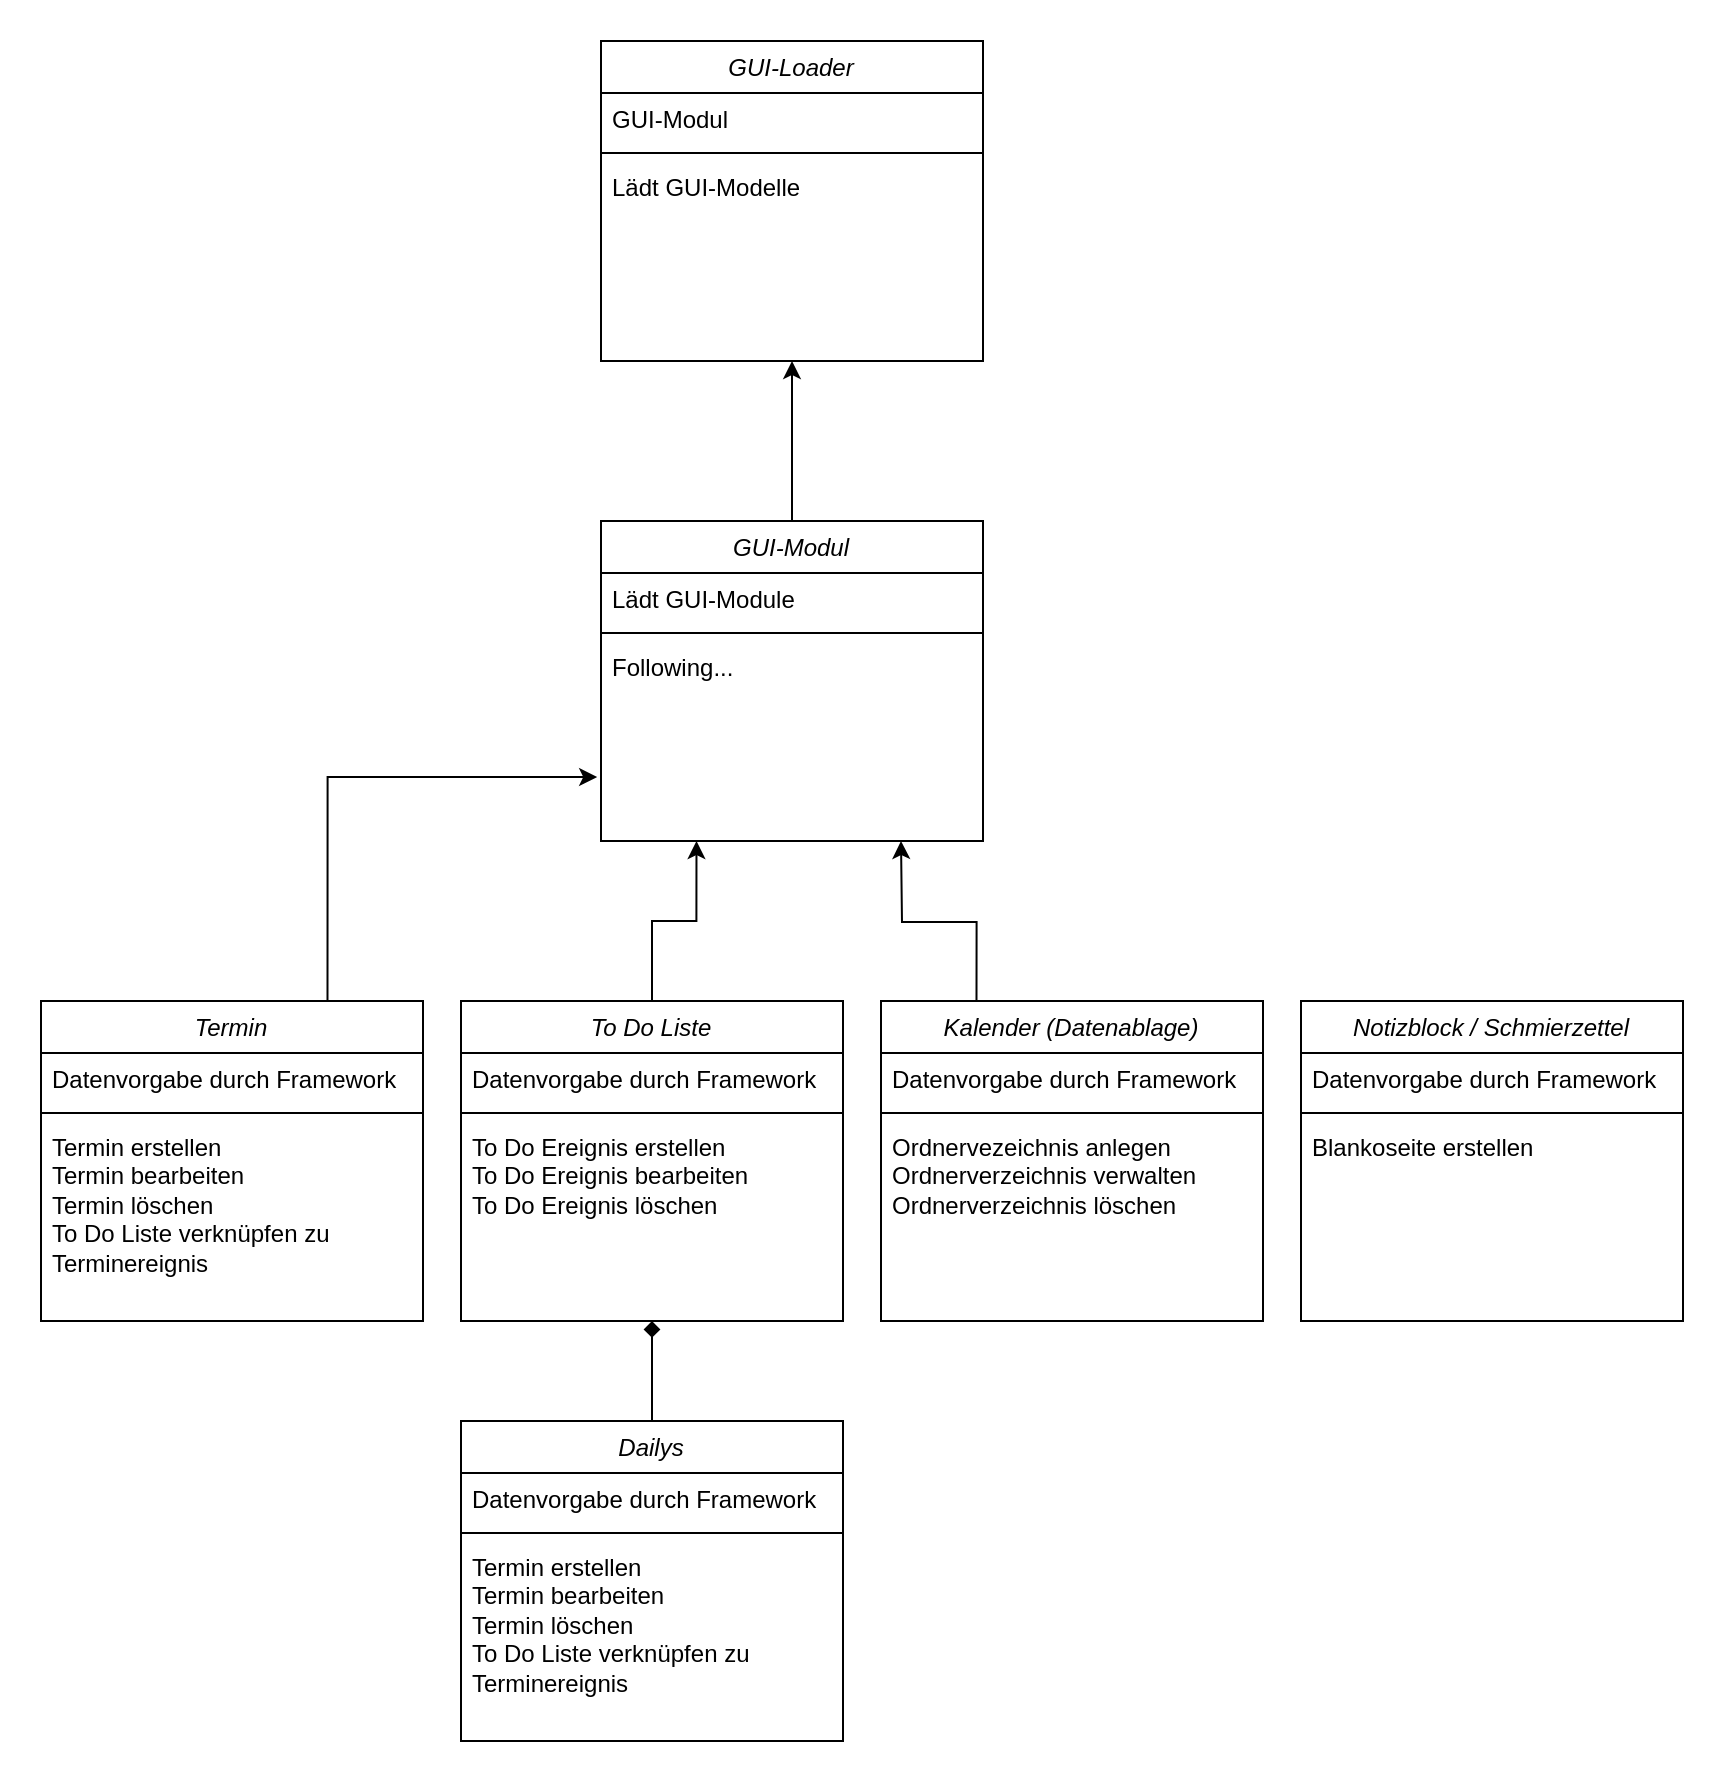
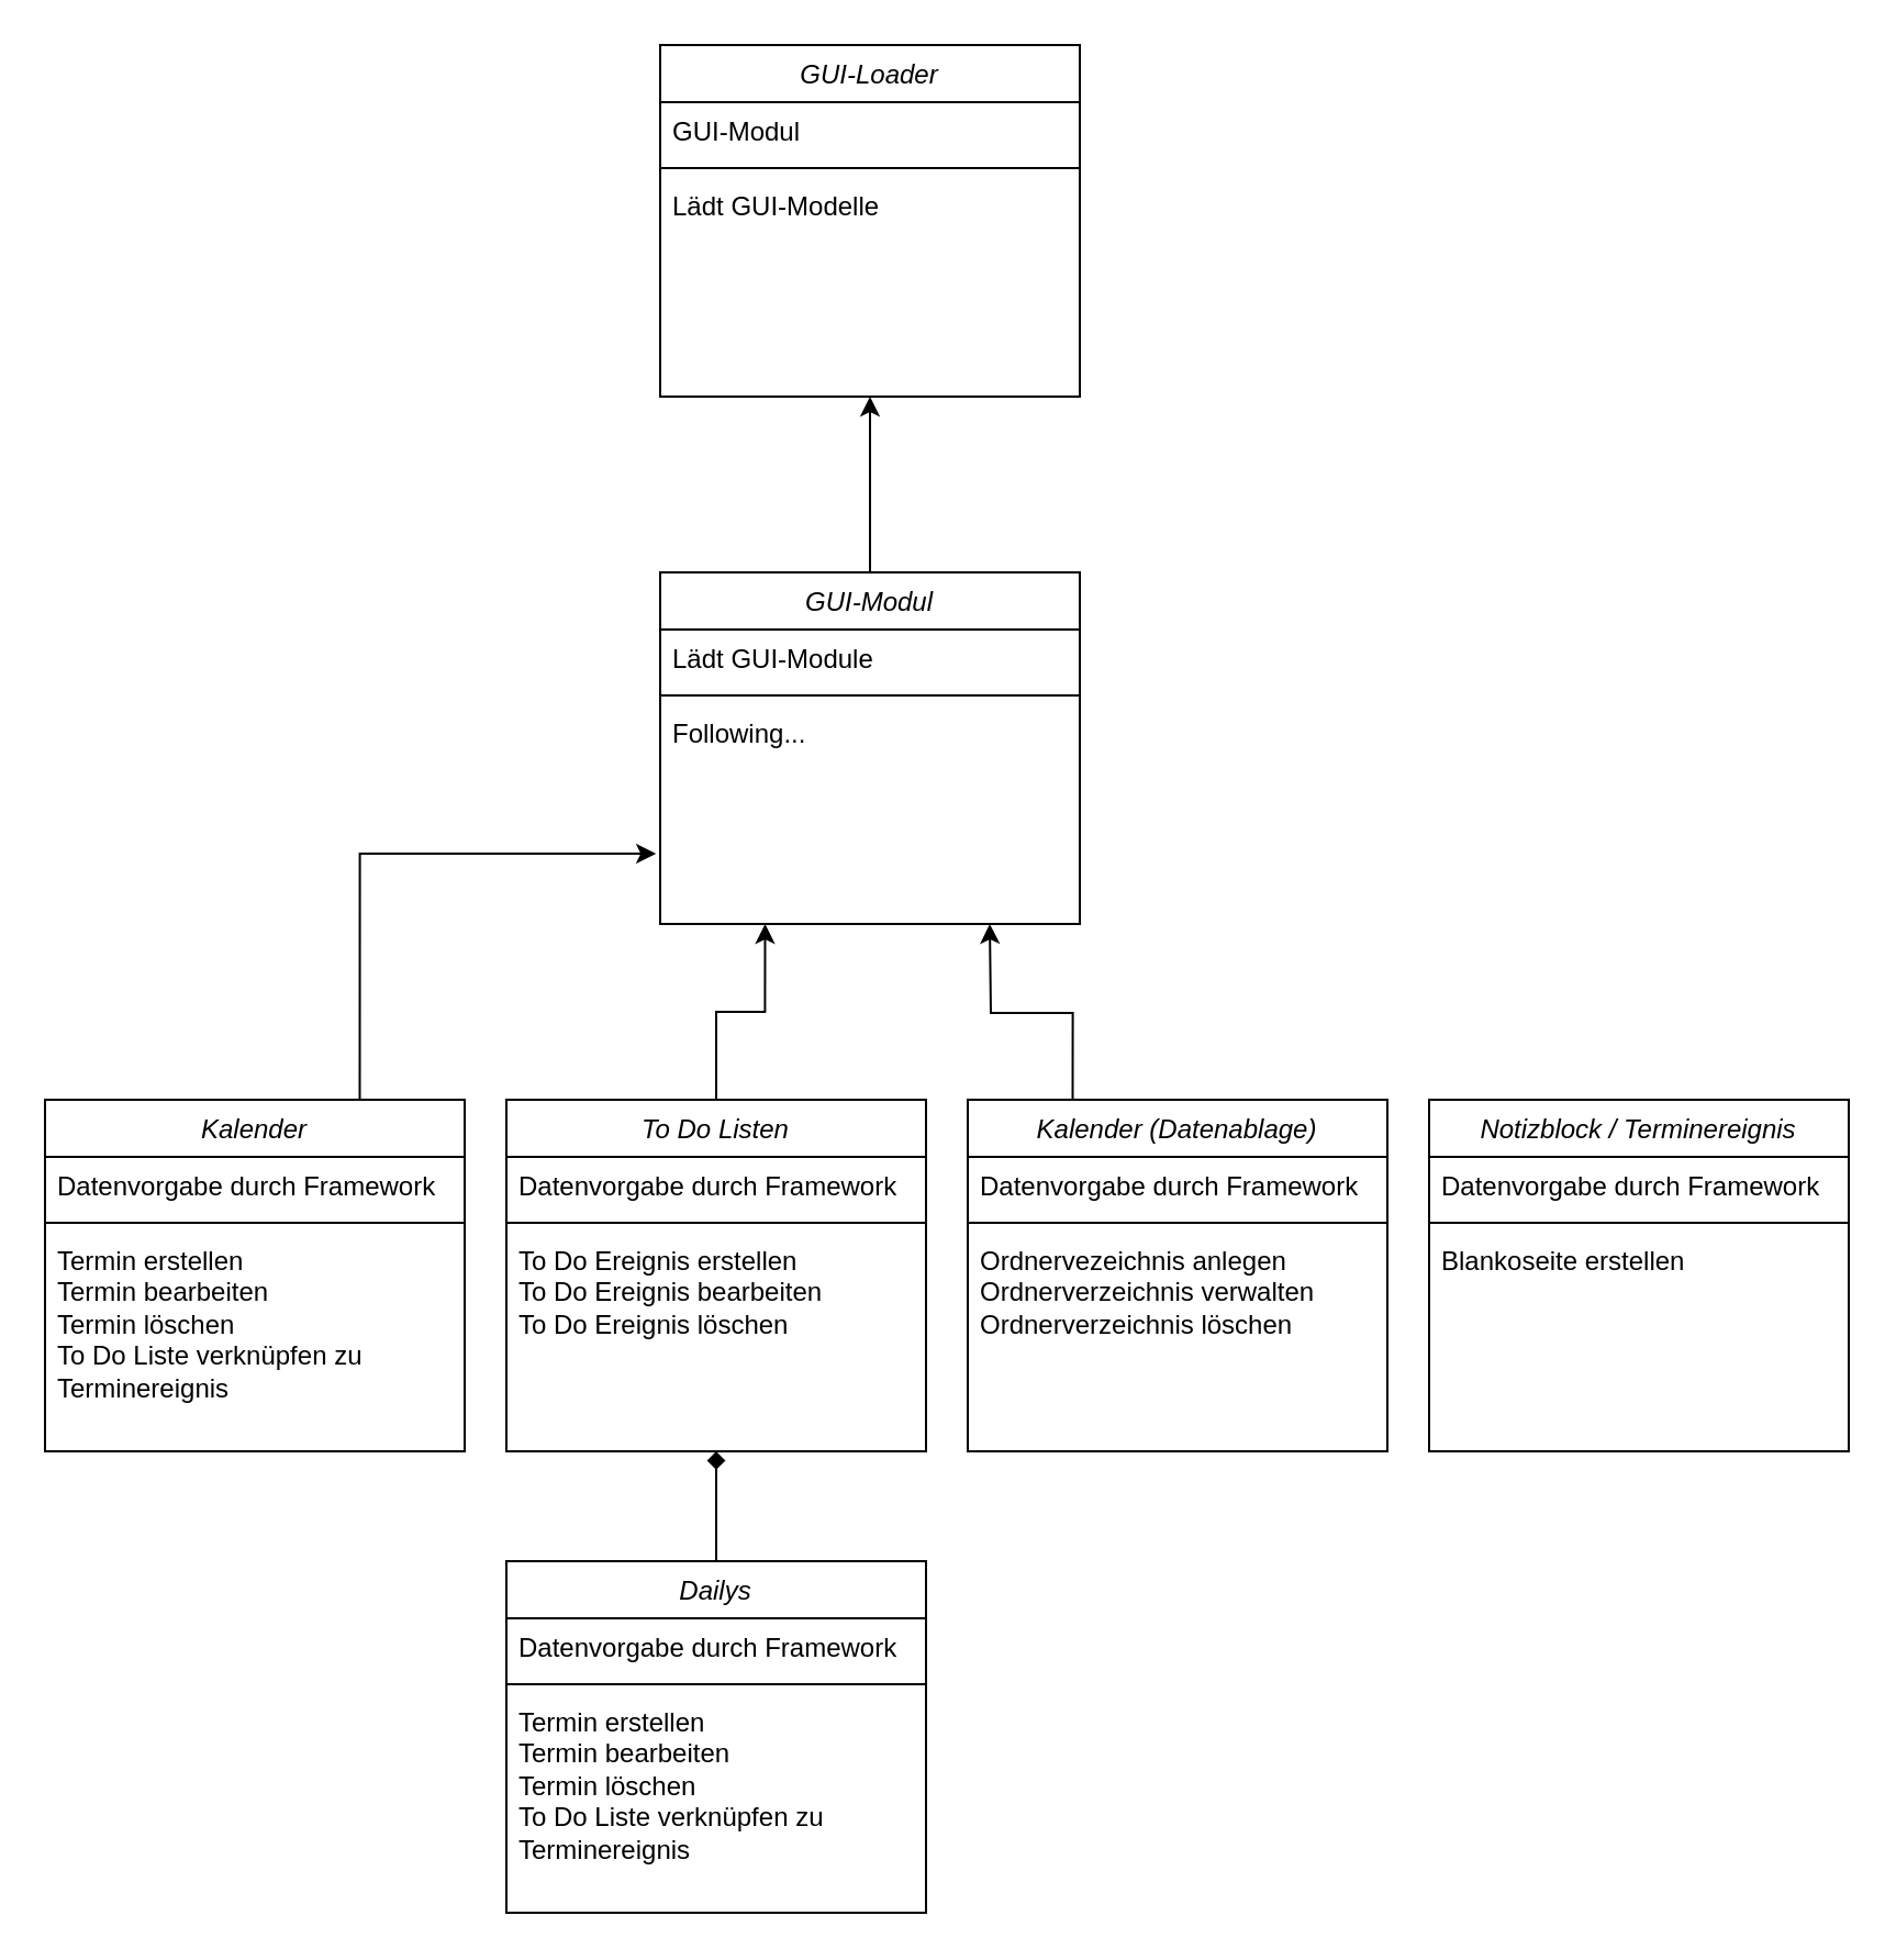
  <mxCell id="0" />
  <mxCell id="1" parent="0" />
- <mxCell id="2" value="Termin" style="swimlane;fontStyle=2;align=center;verticalAlign=top;childLayout=stackLayout;horizontal=1;startSize=26;horizontalStack=0;resizeParent=1;resizeLast=0;collapsible=1;marginBottom=0;rounded=0;shadow=0;strokeWidth=1;" parent="1" vertex="1"><mxGeometry x="20" y="500" width="191" height="160" as="geometry"><mxRectangle x="230" y="140" width="160" height="26" as="alternateBounds" /></mxGeometry></mxCell>
+ <mxCell id="2" value="Kalender" style="swimlane;fontStyle=2;align=center;verticalAlign=top;childLayout=stackLayout;horizontal=1;startSize=26;horizontalStack=0;resizeParent=1;resizeLast=0;collapsible=1;marginBottom=0;rounded=0;shadow=0;strokeWidth=1;" parent="1" vertex="1"><mxGeometry x="20" y="500" width="191" height="160" as="geometry"><mxRectangle x="230" y="140" width="160" height="26" as="alternateBounds" /></mxGeometry></mxCell>
  <mxCell id="3" value="Datenvorgabe durch Framework" style="text;align=left;verticalAlign=top;spacingLeft=4;spacingRight=4;overflow=hidden;rotatable=0;points=[[0,0.5],[1,0.5]];portConstraint=eastwest;rounded=0;shadow=0;html=0;" parent="2" vertex="1"><mxGeometry y="26" width="191" height="26" as="geometry" /></mxCell>
  <mxCell id="4" value="" style="line;html=1;strokeWidth=1;align=left;verticalAlign=middle;spacingTop=-1;spacingLeft=3;spacingRight=3;rotatable=0;labelPosition=right;points=[];portConstraint=eastwest;" parent="2" vertex="1"><mxGeometry y="52" width="191" height="8" as="geometry" /></mxCell>
  <mxCell id="5" value="Termin erstellen&#10;Termin bearbeiten&#10;Termin löschen&#10;To Do Liste verknüpfen zu Terminereignis&#10;&#10;" style="text;align=left;verticalAlign=top;spacingLeft=4;spacingRight=4;overflow=hidden;rotatable=0;points=[[0,0.5],[1,0.5]];portConstraint=eastwest;whiteSpace=wrap;" parent="2" vertex="1"><mxGeometry y="60" width="191" height="78" as="geometry" /></mxCell>
  <mxCell id="6" value="GUI-Loader" style="swimlane;fontStyle=2;align=center;verticalAlign=top;childLayout=stackLayout;horizontal=1;startSize=26;horizontalStack=0;resizeParent=1;resizeLast=0;collapsible=1;marginBottom=0;rounded=0;shadow=0;strokeWidth=1;" vertex="1" parent="1"><mxGeometry x="300" y="20" width="191" height="160" as="geometry"><mxRectangle x="230" y="140" width="160" height="26" as="alternateBounds" /></mxGeometry></mxCell>
  <mxCell id="7" value="GUI-Modul" style="text;align=left;verticalAlign=top;spacingLeft=4;spacingRight=4;overflow=hidden;rotatable=0;points=[[0,0.5],[1,0.5]];portConstraint=eastwest;rounded=0;shadow=0;html=0;" vertex="1" parent="6"><mxGeometry y="26" width="191" height="26" as="geometry" /></mxCell>
  <mxCell id="8" value="" style="line;html=1;strokeWidth=1;align=left;verticalAlign=middle;spacingTop=-1;spacingLeft=3;spacingRight=3;rotatable=0;labelPosition=right;points=[];portConstraint=eastwest;" vertex="1" parent="6"><mxGeometry y="52" width="191" height="8" as="geometry" /></mxCell>
  <mxCell id="9" value="Lädt GUI-Modelle" style="text;align=left;verticalAlign=top;spacingLeft=4;spacingRight=4;overflow=hidden;rotatable=0;points=[[0,0.5],[1,0.5]];portConstraint=eastwest;whiteSpace=wrap;" vertex="1" parent="6"><mxGeometry y="60" width="191" height="78" as="geometry" /></mxCell>
  <mxCell id="10" style="edgeStyle=orthogonalEdgeStyle;rounded=0;orthogonalLoop=1;jettySize=auto;html=1;exitX=0.5;exitY=0;exitDx=0;exitDy=0;entryX=0.5;entryY=1;entryDx=0;entryDy=0;" edge="1" parent="1" source="11" target="6"><mxGeometry relative="1" as="geometry" /></mxCell>
  <mxCell id="11" value="GUI-Modul" style="swimlane;fontStyle=2;align=center;verticalAlign=top;childLayout=stackLayout;horizontal=1;startSize=26;horizontalStack=0;resizeParent=1;resizeLast=0;collapsible=1;marginBottom=0;rounded=0;shadow=0;strokeWidth=1;" vertex="1" parent="1"><mxGeometry x="300" y="260" width="191" height="160" as="geometry"><mxRectangle x="230" y="140" width="160" height="26" as="alternateBounds" /></mxGeometry></mxCell>
  <mxCell id="12" value="Lädt GUI-Module" style="text;align=left;verticalAlign=top;spacingLeft=4;spacingRight=4;overflow=hidden;rotatable=0;points=[[0,0.5],[1,0.5]];portConstraint=eastwest;rounded=0;shadow=0;html=0;" vertex="1" parent="11"><mxGeometry y="26" width="191" height="26" as="geometry" /></mxCell>
  <mxCell id="13" value="" style="line;html=1;strokeWidth=1;align=left;verticalAlign=middle;spacingTop=-1;spacingLeft=3;spacingRight=3;rotatable=0;labelPosition=right;points=[];portConstraint=eastwest;" vertex="1" parent="11"><mxGeometry y="52" width="191" height="8" as="geometry" /></mxCell>
  <mxCell id="14" value="Following..." style="text;align=left;verticalAlign=top;spacingLeft=4;spacingRight=4;overflow=hidden;rotatable=0;points=[[0,0.5],[1,0.5]];portConstraint=eastwest;whiteSpace=wrap;" vertex="1" parent="11"><mxGeometry y="60" width="191" height="78" as="geometry" /></mxCell>
  <mxCell id="15" style="edgeStyle=orthogonalEdgeStyle;rounded=0;orthogonalLoop=1;jettySize=auto;html=1;exitX=0.5;exitY=0;exitDx=0;exitDy=0;entryX=0.25;entryY=1;entryDx=0;entryDy=0;" edge="1" parent="1" source="16" target="11"><mxGeometry relative="1" as="geometry" /></mxCell>
- <mxCell id="16" value="To Do Liste" style="swimlane;fontStyle=2;align=center;verticalAlign=top;childLayout=stackLayout;horizontal=1;startSize=26;horizontalStack=0;resizeParent=1;resizeLast=0;collapsible=1;marginBottom=0;rounded=0;shadow=0;strokeWidth=1;" vertex="1" parent="1"><mxGeometry x="230" y="500" width="191" height="160" as="geometry"><mxRectangle x="230" y="140" width="160" height="26" as="alternateBounds" /></mxGeometry></mxCell>
+ <mxCell id="16" value="To Do Listen" style="swimlane;fontStyle=2;align=center;verticalAlign=top;childLayout=stackLayout;horizontal=1;startSize=26;horizontalStack=0;resizeParent=1;resizeLast=0;collapsible=1;marginBottom=0;rounded=0;shadow=0;strokeWidth=1;" vertex="1" parent="1"><mxGeometry x="230" y="500" width="191" height="160" as="geometry"><mxRectangle x="230" y="140" width="160" height="26" as="alternateBounds" /></mxGeometry></mxCell>
  <mxCell id="17" value="Datenvorgabe durch Framework" style="text;align=left;verticalAlign=top;spacingLeft=4;spacingRight=4;overflow=hidden;rotatable=0;points=[[0,0.5],[1,0.5]];portConstraint=eastwest;rounded=0;shadow=0;html=0;" vertex="1" parent="16"><mxGeometry y="26" width="191" height="26" as="geometry" /></mxCell>
  <mxCell id="18" value="" style="line;html=1;strokeWidth=1;align=left;verticalAlign=middle;spacingTop=-1;spacingLeft=3;spacingRight=3;rotatable=0;labelPosition=right;points=[];portConstraint=eastwest;" vertex="1" parent="16"><mxGeometry y="52" width="191" height="8" as="geometry" /></mxCell>
  <mxCell id="19" value="To Do Ereignis erstellen&#10;To Do Ereignis bearbeiten&#10;To Do Ereignis löschen&#10;" style="text;align=left;verticalAlign=top;spacingLeft=4;spacingRight=4;overflow=hidden;rotatable=0;points=[[0,0.5],[1,0.5]];portConstraint=eastwest;whiteSpace=wrap;" vertex="1" parent="16"><mxGeometry y="60" width="191" height="78" as="geometry" /></mxCell>
  <mxCell id="20" style="edgeStyle=orthogonalEdgeStyle;rounded=0;orthogonalLoop=1;jettySize=auto;html=1;exitX=0.25;exitY=0;exitDx=0;exitDy=0;" edge="1" parent="1" source="21"><mxGeometry relative="1" as="geometry"><mxPoint x="450" y="420" as="targetPoint" /></mxGeometry></mxCell>
  <mxCell id="21" value="Kalender (Datenablage)" style="swimlane;fontStyle=2;align=center;verticalAlign=top;childLayout=stackLayout;horizontal=1;startSize=26;horizontalStack=0;resizeParent=1;resizeLast=0;collapsible=1;marginBottom=0;rounded=0;shadow=0;strokeWidth=1;" vertex="1" parent="1"><mxGeometry x="440" y="500" width="191" height="160" as="geometry"><mxRectangle x="230" y="140" width="160" height="26" as="alternateBounds" /></mxGeometry></mxCell>
  <mxCell id="22" value="Datenvorgabe durch Framework" style="text;align=left;verticalAlign=top;spacingLeft=4;spacingRight=4;overflow=hidden;rotatable=0;points=[[0,0.5],[1,0.5]];portConstraint=eastwest;rounded=0;shadow=0;html=0;" vertex="1" parent="21"><mxGeometry y="26" width="191" height="26" as="geometry" /></mxCell>
  <mxCell id="23" value="" style="line;html=1;strokeWidth=1;align=left;verticalAlign=middle;spacingTop=-1;spacingLeft=3;spacingRight=3;rotatable=0;labelPosition=right;points=[];portConstraint=eastwest;" vertex="1" parent="21"><mxGeometry y="52" width="191" height="8" as="geometry" /></mxCell>
  <mxCell id="24" value="Ordnervezeichnis anlegen&#10;Ordnerverzeichnis verwalten&#10;Ordnerverzeichnis löschen&#10;&#10;" style="text;align=left;verticalAlign=top;spacingLeft=4;spacingRight=4;overflow=hidden;rotatable=0;points=[[0,0.5],[1,0.5]];portConstraint=eastwest;whiteSpace=wrap;" vertex="1" parent="21"><mxGeometry y="60" width="191" height="78" as="geometry" /></mxCell>
  <mxCell id="25" style="edgeStyle=orthogonalEdgeStyle;rounded=0;orthogonalLoop=1;jettySize=auto;html=1;exitX=0.5;exitY=0;exitDx=0;exitDy=0;entryX=0.5;entryY=1;entryDx=0;entryDy=0;endArrow=diamond;" edge="1" parent="1" source="26" target="16"><mxGeometry relative="1" as="geometry" /></mxCell>
  <mxCell id="26" value="Dailys" style="swimlane;fontStyle=2;align=center;verticalAlign=top;childLayout=stackLayout;horizontal=1;startSize=26;horizontalStack=0;resizeParent=1;resizeLast=0;collapsible=1;marginBottom=0;rounded=0;shadow=0;strokeWidth=1;" vertex="1" parent="1"><mxGeometry x="230" y="710" width="191" height="160" as="geometry"><mxRectangle x="230" y="140" width="160" height="26" as="alternateBounds" /></mxGeometry></mxCell>
  <mxCell id="27" value="Datenvorgabe durch Framework" style="text;align=left;verticalAlign=top;spacingLeft=4;spacingRight=4;overflow=hidden;rotatable=0;points=[[0,0.5],[1,0.5]];portConstraint=eastwest;rounded=0;shadow=0;html=0;" vertex="1" parent="26"><mxGeometry y="26" width="191" height="26" as="geometry" /></mxCell>
  <mxCell id="28" value="" style="line;html=1;strokeWidth=1;align=left;verticalAlign=middle;spacingTop=-1;spacingLeft=3;spacingRight=3;rotatable=0;labelPosition=right;points=[];portConstraint=eastwest;" vertex="1" parent="26"><mxGeometry y="52" width="191" height="8" as="geometry" /></mxCell>
  <mxCell id="29" value="Termin erstellen&#10;Termin bearbeiten&#10;Termin löschen&#10;To Do Liste verknüpfen zu Terminereignis&#10;&#10;" style="text;align=left;verticalAlign=top;spacingLeft=4;spacingRight=4;overflow=hidden;rotatable=0;points=[[0,0.5],[1,0.5]];portConstraint=eastwest;whiteSpace=wrap;" vertex="1" parent="26"><mxGeometry y="60" width="191" height="78" as="geometry" /></mxCell>
  <mxCell id="30" style="edgeStyle=orthogonalEdgeStyle;rounded=0;orthogonalLoop=1;jettySize=auto;html=1;exitX=0.75;exitY=0;exitDx=0;exitDy=0;entryX=-0.01;entryY=0.872;entryDx=0;entryDy=0;entryPerimeter=0;" edge="1" parent="1" source="2" target="14"><mxGeometry relative="1" as="geometry" /></mxCell>
- <mxCell id="31" value="Notizblock / Schmierzettel&#10;" style="swimlane;fontStyle=2;align=center;verticalAlign=top;childLayout=stackLayout;horizontal=1;startSize=26;horizontalStack=0;resizeParent=1;resizeLast=0;collapsible=1;marginBottom=0;rounded=0;shadow=0;strokeWidth=1;" vertex="1" parent="1"><mxGeometry x="650" y="500" width="191" height="160" as="geometry"><mxRectangle x="230" y="140" width="160" height="26" as="alternateBounds" /></mxGeometry></mxCell>
+ <mxCell id="31" value="Notizblock / Terminereignis&#10;" style="swimlane;fontStyle=2;align=center;verticalAlign=top;childLayout=stackLayout;horizontal=1;startSize=26;horizontalStack=0;resizeParent=1;resizeLast=0;collapsible=1;marginBottom=0;rounded=0;shadow=0;strokeWidth=1;" vertex="1" parent="1"><mxGeometry x="650" y="500" width="191" height="160" as="geometry"><mxRectangle x="230" y="140" width="160" height="26" as="alternateBounds" /></mxGeometry></mxCell>
  <mxCell id="32" value="Datenvorgabe durch Framework" style="text;align=left;verticalAlign=top;spacingLeft=4;spacingRight=4;overflow=hidden;rotatable=0;points=[[0,0.5],[1,0.5]];portConstraint=eastwest;rounded=0;shadow=0;html=0;" vertex="1" parent="31"><mxGeometry y="26" width="191" height="26" as="geometry" /></mxCell>
  <mxCell id="33" value="" style="line;html=1;strokeWidth=1;align=left;verticalAlign=middle;spacingTop=-1;spacingLeft=3;spacingRight=3;rotatable=0;labelPosition=right;points=[];portConstraint=eastwest;" vertex="1" parent="31"><mxGeometry y="52" width="191" height="8" as="geometry" /></mxCell>
  <mxCell id="34" value="Blankoseite erstellen" style="text;align=left;verticalAlign=top;spacingLeft=4;spacingRight=4;overflow=hidden;rotatable=0;points=[[0,0.5],[1,0.5]];portConstraint=eastwest;whiteSpace=wrap;" vertex="1" parent="31"><mxGeometry y="60" width="191" height="78" as="geometry" /></mxCell>
